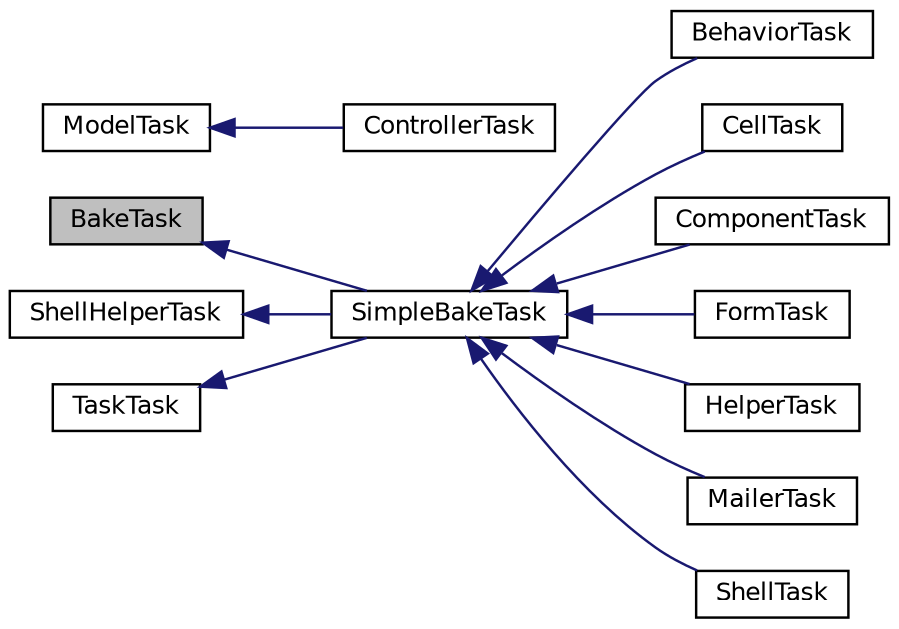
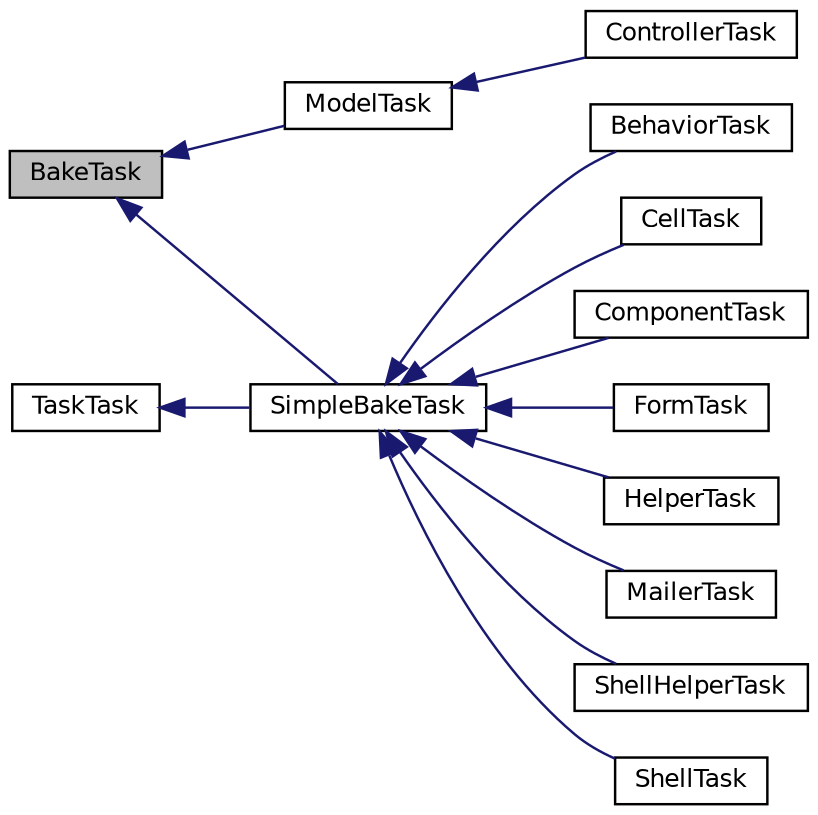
  digraph {
    rankdir=LR
    node [color=black fillcolor=white fontname=Helvetica fontsize=10 shape=record style=filled]
    edge [color=midnightblue dir=back fontname=Helvetica fontsize=10 labelfontname=Helvetica labelfontsize=10 style=solid]
    n1 [fillcolor=grey75 fontcolor=black height=0.2 label=BakeTask width=0.4]
    n2 [height=0.2 label=ModelTask width=0.4]
    n3 [height=0.2 label=SimpleBakeTask width=0.4]
    n4 [height=0.2 label=ControllerTask width=0.4]
    n5 [height=0.2 label=BehaviorTask width=0.4]
    n6 [height=0.2 label=CellTask width=0.4]
    n7 [height=0.2 label=ComponentTask width=0.4]
    n8 [height=0.2 label=FormTask width=0.4]
    n9 [height=0.2 label=HelperTask width=0.4]
    n10 [height=0.2 label=MailerTask width=0.4]
    n11 [height=0.2 label=ShellHelperTask width=0.4]
    n12 [height=0.2 label=ShellTask width=0.4]
    n13 [height=0.2 label=TaskTask width=0.4]
+   n1 -> n2
    n1 -> n3
    n2 -> n4
    n3 -> n5
    n3 -> n6
    n3 -> n7
    n3 -> n8
    n3 -> n9
    n3 -> n10
-   n11 -> n3
+   n3 -> n11
    n3 -> n12
    n13 -> n3
  }
